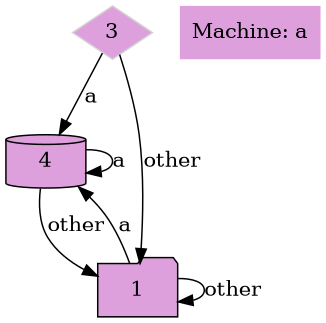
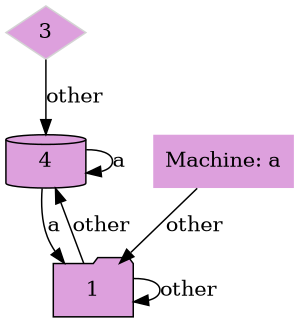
  digraph {
    node [fillcolor=plum style=filled]
    n1 [color=lightgrey label=3 shape=diamond]
    n2 [label=4 shape=cylinder]
    1 [shape=folder]
    "Machine: a" [shape=plaintext]
-   n1 -> n2 [label=a]
-   n1 -> 1 [label=other]
+   n1 -> n2 [label=other]
+   "Machine: a" -> 1 [label=other]
    n2 -> n2 [label=a]
-   n2 -> 1 [label=other]
-   1 -> n2 [label=a]
+   n2 -> 1 [label=a]
+   1 -> n2 [label=other]
    1 -> 1 [label=other]
  }
